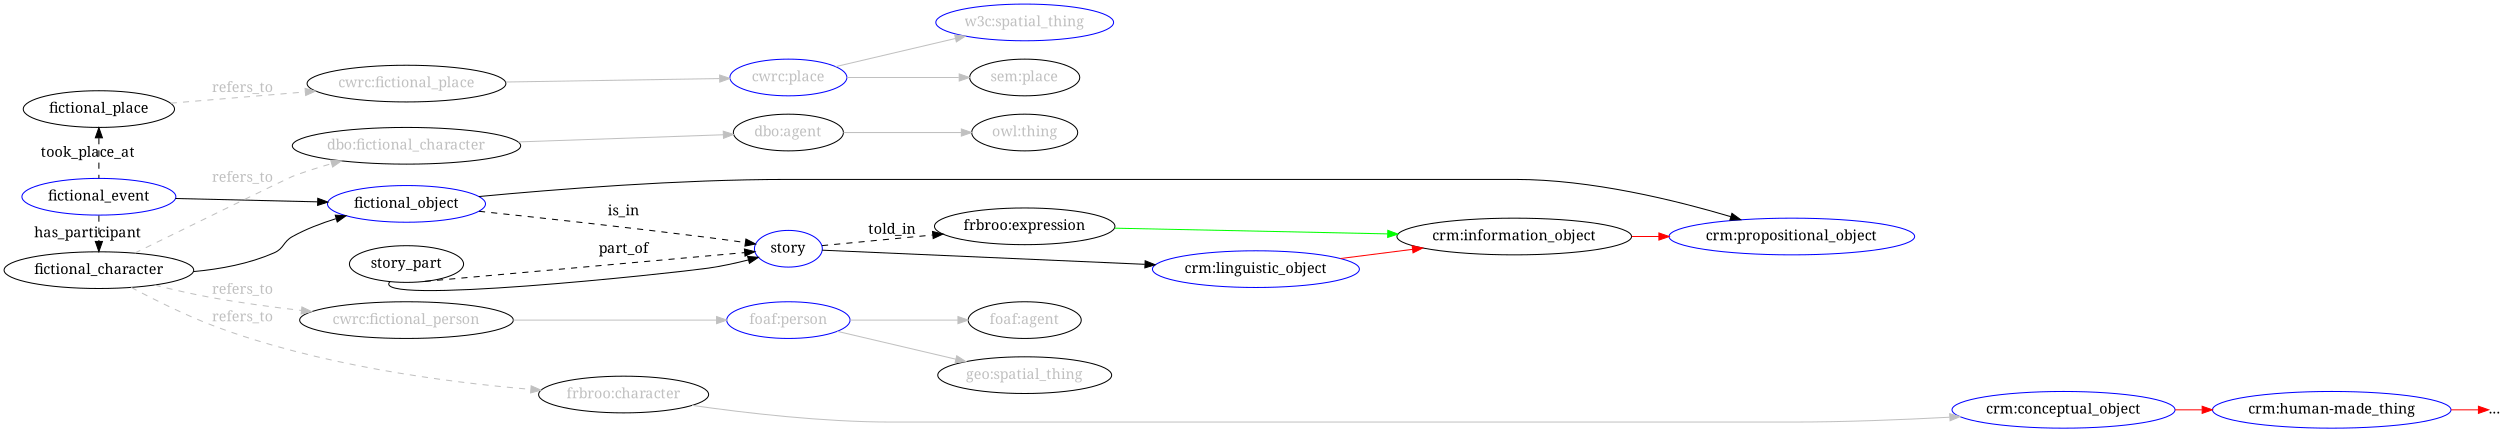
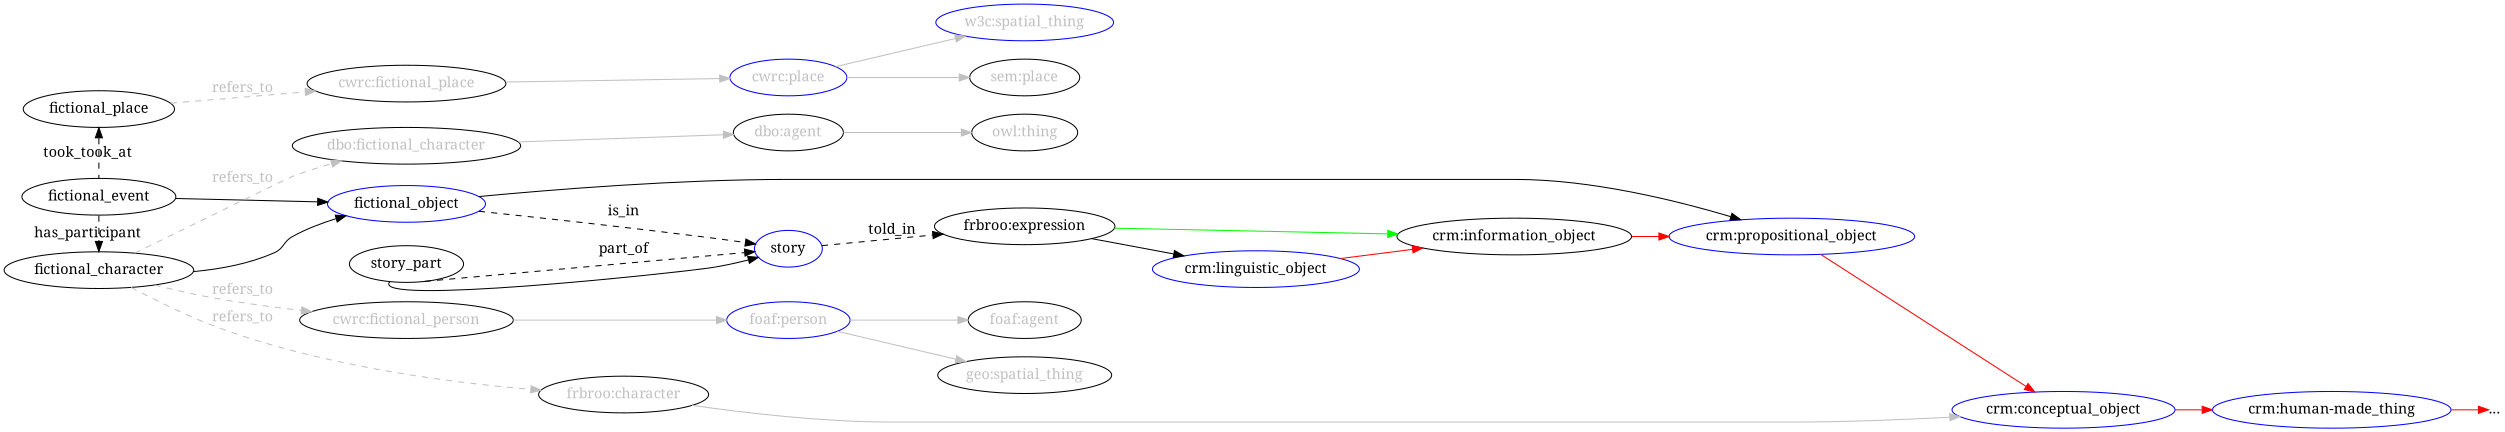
  digraph {
    fontname="Noto Serif"
    rankdir=LR
    node [color=black fontname="Noto Serif"]
    edge [fontname="Noto Serif" color=grey]
    fictional_place
-   fictional_event [color=blue]
+   fictional_event
    fictional_character
    n4 [fontcolor=grey label="cwrc:fictional_place"]
    fictional_object [color=blue]
    n6 [fontcolor=grey label="frbroo:character"]
    n7 [fontcolor=grey label="cwrc:fictional_person"]
    n8 [fontcolor=grey label="dbo:fictional_character"]
    n9 [color=blue label="crm:propositional_object"]
    story [color=blue]
    n11 [color=blue fontcolor=grey label="cwrc:place"]
    n12 [color=blue label="crm:conceptual_object"]
    n13 [color=blue fontcolor=grey label="foaf:person"]
    n14 [fontcolor=grey label="dbo:agent"]
    n15 [color=blue label="..." shape=plain]
    n16 [color=blue label="crm:human-made_thing"]
    n17 [label="crm:information_object"]
    n18 [color=blue label="crm:linguistic_object"]
    n19 [label="frbroo:expression"]
    story_part
    n21 [fontcolor=grey label="foaf:agent"]
    n22 [fontcolor=grey label="geo:spatial_thing"]
    n23 [fontcolor=grey label="sem:place"]
    n24 [color=blue fontcolor=grey label="w3c:spatial_thing"]
    n25 [fontcolor=grey label="owl:thing"]
    subgraph sub_1 {
      rank=same
      fictional_place
      fictional_event
      fictional_character
    }
-   fictional_place -> fictional_event [dir=back label=took_place_at style=dashed color=""]
+   fictional_place -> fictional_event [dir=back label=took_took_at style=dashed color=""]
    fictional_place -> n4 [fontcolor=grey label=refers_to style=dashed]
    fictional_event -> fictional_character [label=has_participant style=dashed color=""]
    fictional_event -> fictional_object [color=""]
    fictional_character -> fictional_object [color=""]
    fictional_character -> n6 [fontcolor=grey label=refers_to style=dashed]
    fictional_character -> n7 [fontcolor=grey label=refers_to style=dashed]
    fictional_character -> n8 [fontcolor=grey label=refers_to style=dashed]
    n4 -> n11
    fictional_object -> n9 [color=""]
    fictional_object -> story [label=is_in style=dashed color=""]
    n6 -> n12
    n7 -> n13
    n8 -> n14
-   story -> n18 [color=""]
+   n9 -> n12 [color=red]
+   n19 -> n18 [color=""]
    story -> n19 [label=told_in style=dashed color=""]
    n11 -> n23
    n11 -> n24
    n12 -> n16 [color=red]
    n13 -> n21
    n13 -> n22
    n14 -> n25
    n16 -> n15 [color=red]
    n17 -> n9 [color=red]
    n18 -> n17 [color=red]
    n19 -> n17 [color=green]
    story_part -> story [label=part_of style=dashed tailport=se color=""]
    story_part -> story [tailport=sw color=""]
  }
